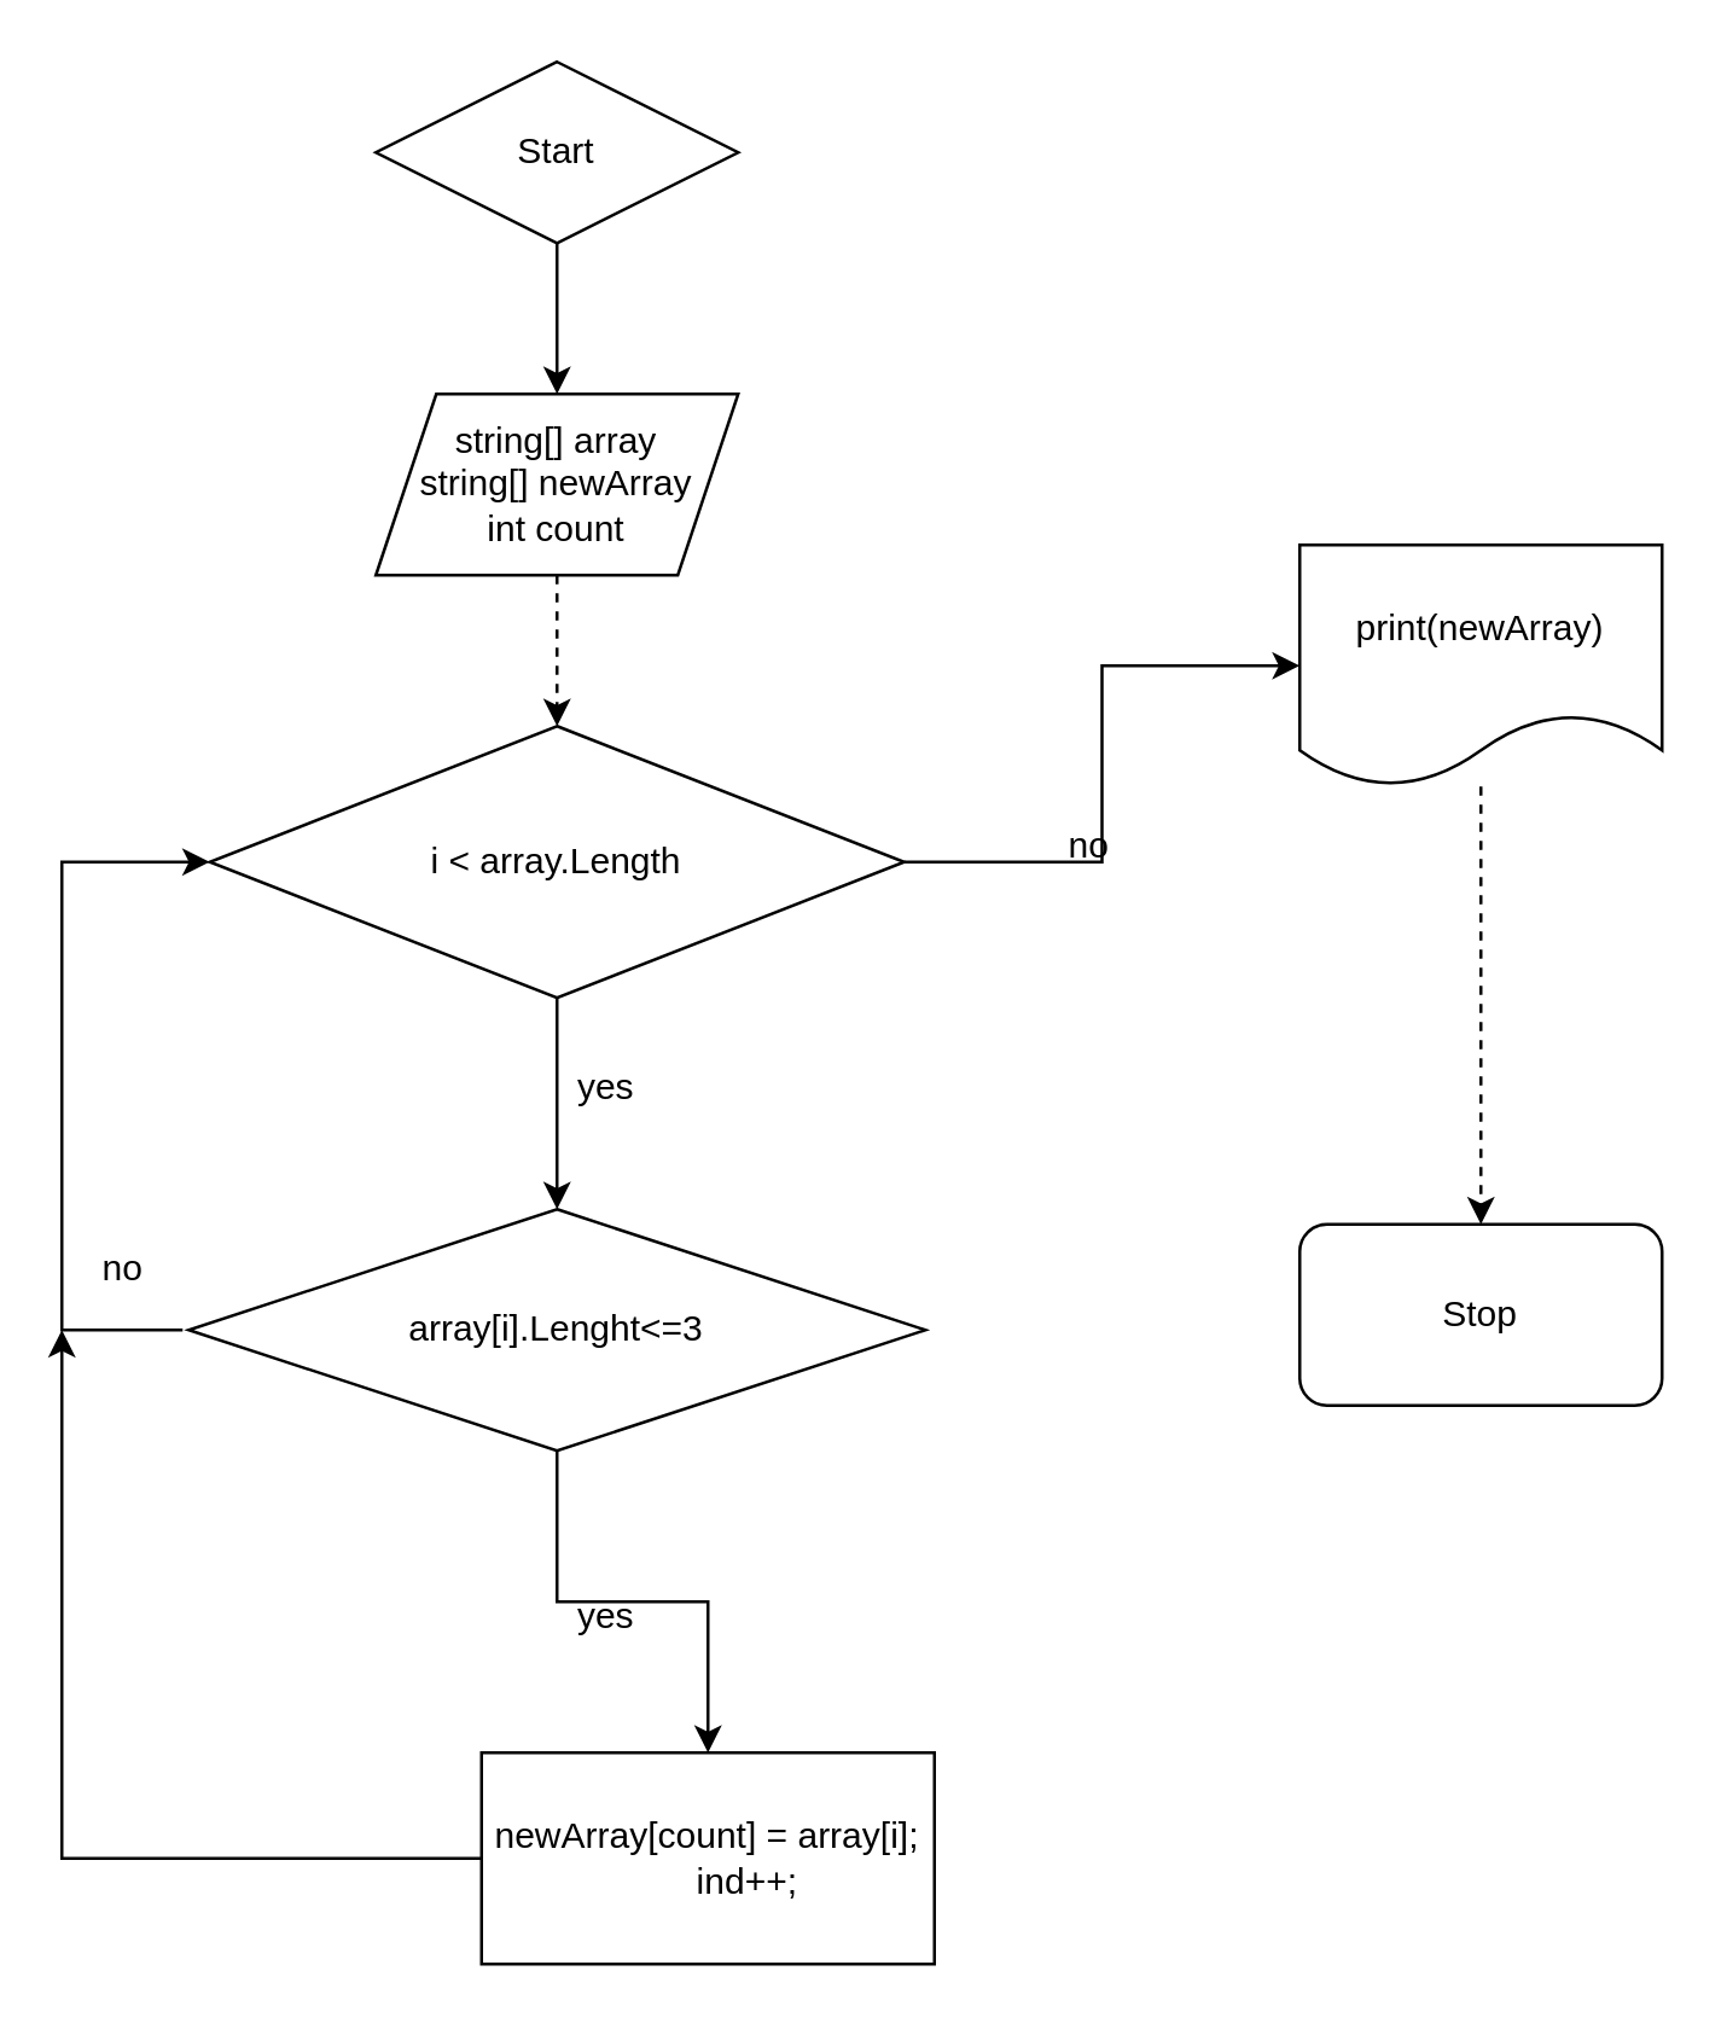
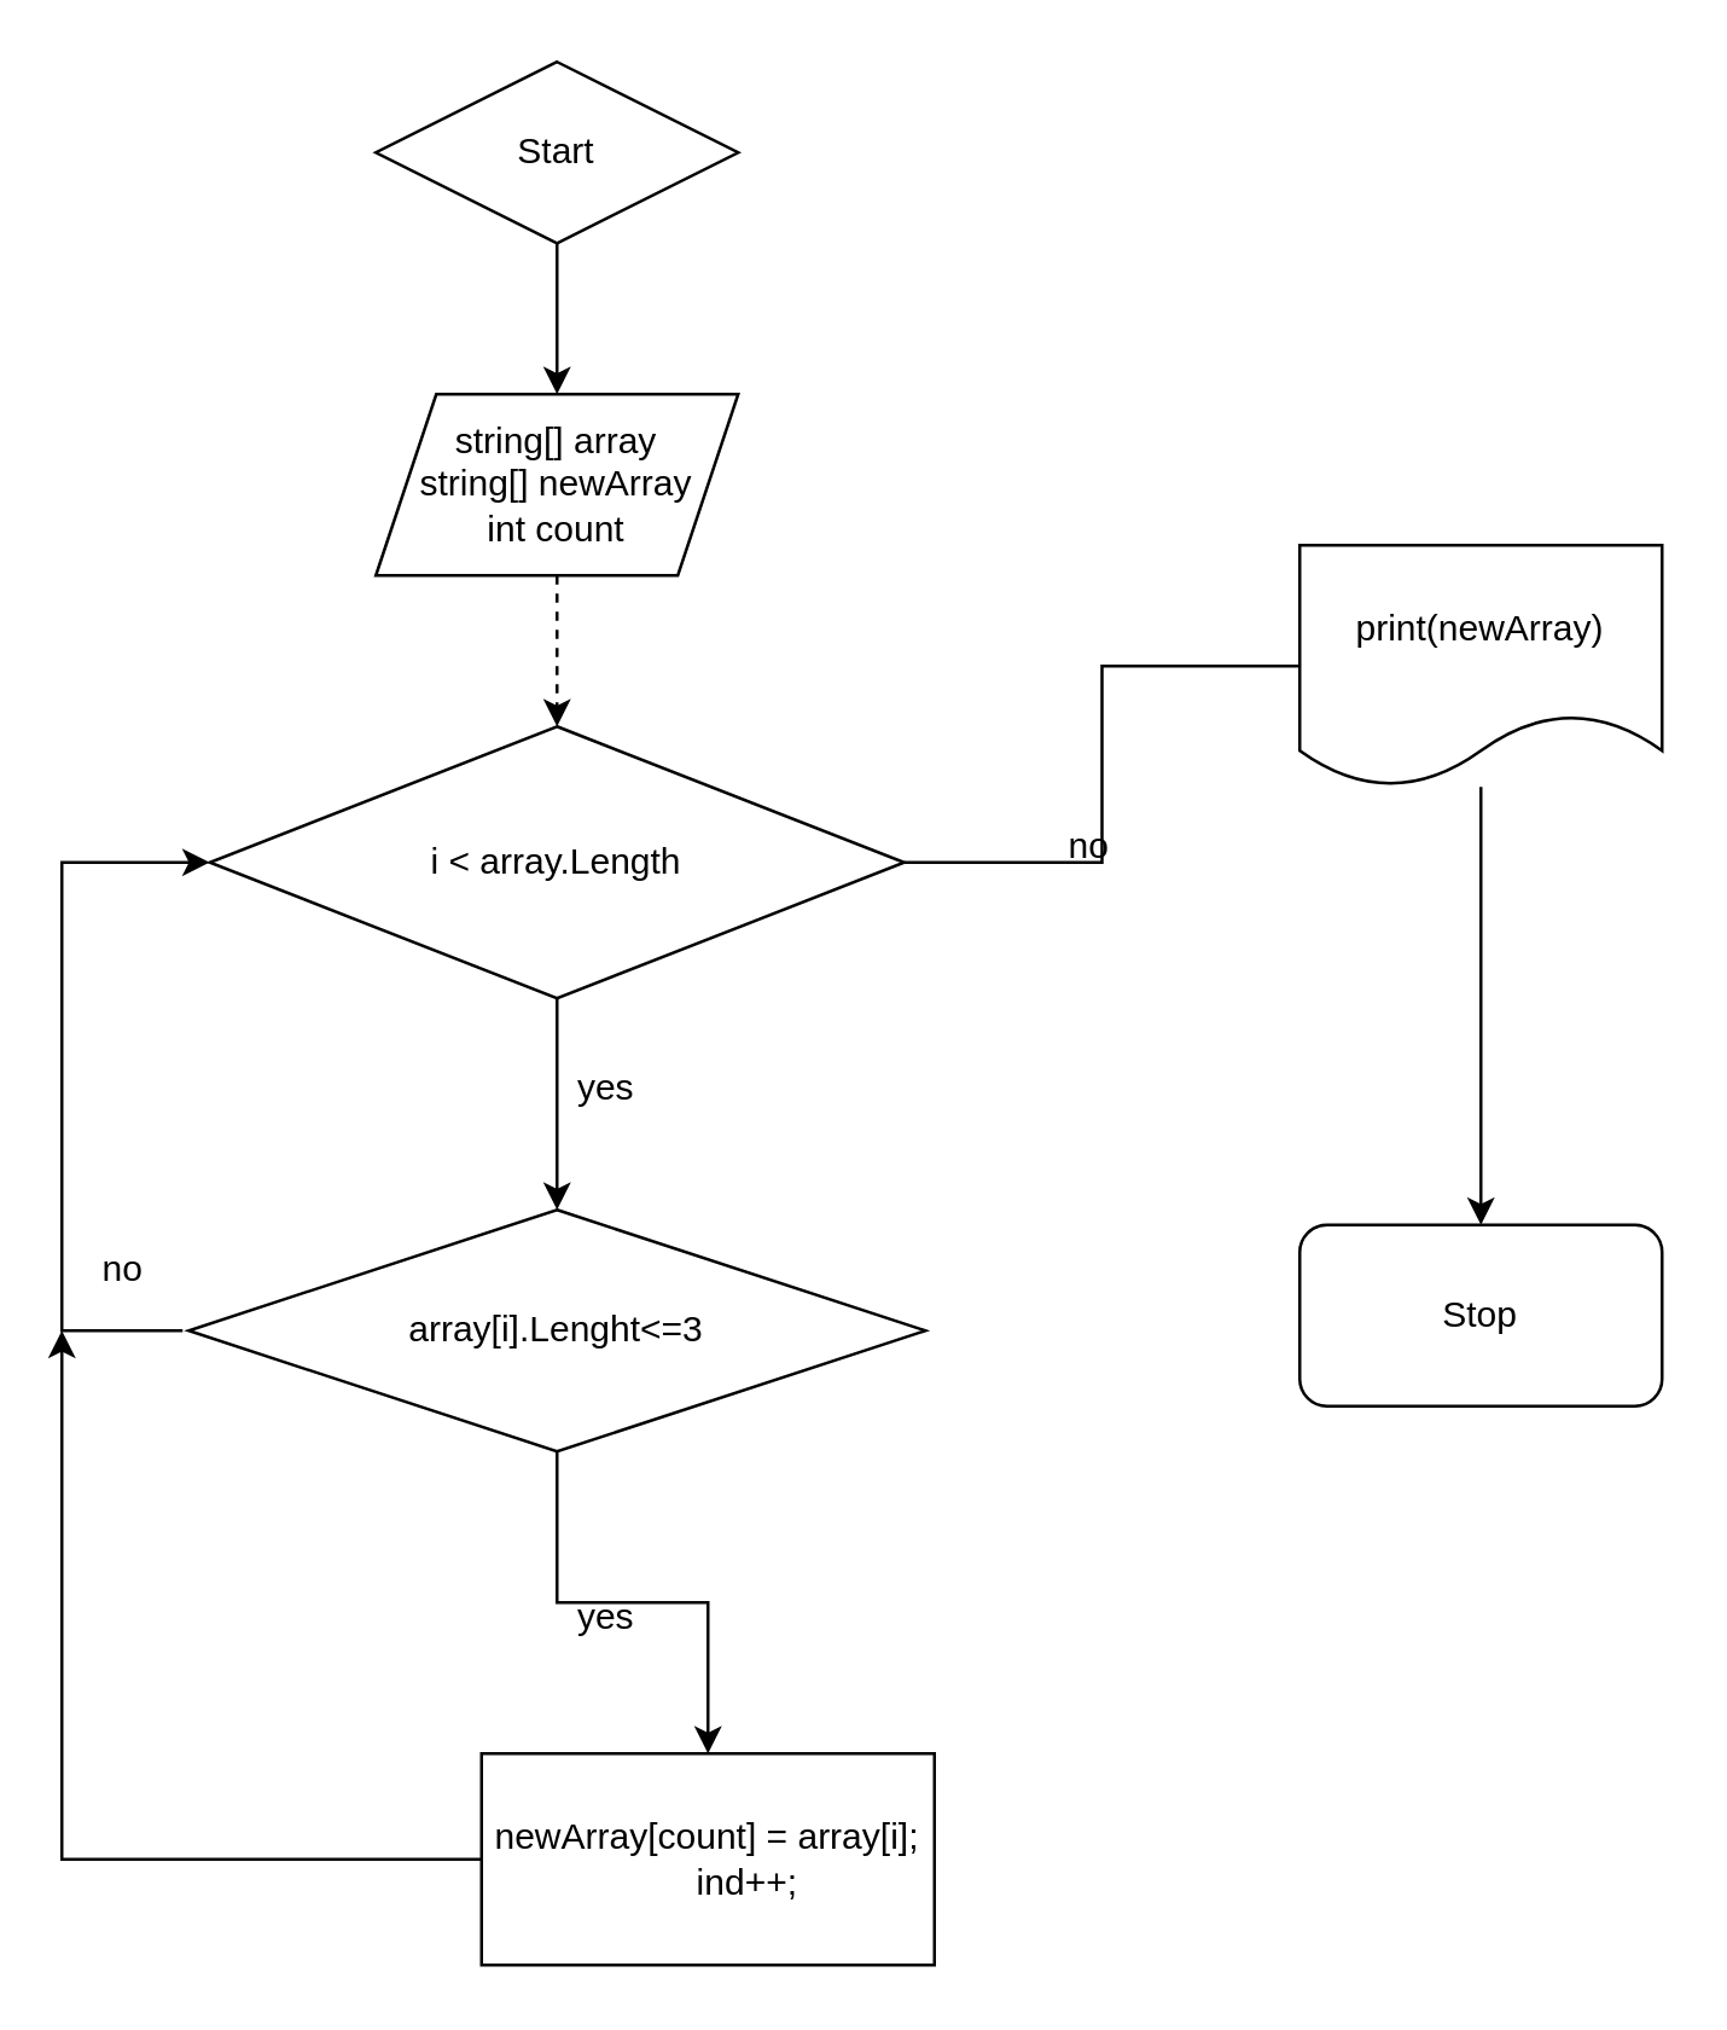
  <mxCell id="0" />
  <mxCell id="1" parent="0" />
  <mxCell id="2" value="" style="edgeStyle=orthogonalEdgeStyle;rounded=0;orthogonalLoop=1;jettySize=auto;html=1;dashed=1;" edge="1" parent="1" source="3" target="8"><mxGeometry relative="1" as="geometry" /></mxCell>
  <mxCell id="3" value="string[] array&lt;br&gt;string[] newArray&lt;br&gt;int count" style="shape=parallelogram;perimeter=parallelogramPerimeter;whiteSpace=wrap;html=1;fixedSize=1;" vertex="1" parent="1"><mxGeometry x="124" y="130" width="120" height="60" as="geometry" /></mxCell>
  <mxCell id="4" value="" style="edgeStyle=orthogonalEdgeStyle;rounded=0;orthogonalLoop=1;jettySize=auto;html=1;" edge="1" parent="1" source="5" target="3"><mxGeometry relative="1" as="geometry" /></mxCell>
  <mxCell id="5" value="Start" style="rhombus;whiteSpace=wrap;html=1;" vertex="1" parent="1"><mxGeometry x="124" y="20" width="120" height="60" as="geometry" /></mxCell>
  <mxCell id="6" value="" style="edgeStyle=orthogonalEdgeStyle;rounded=0;orthogonalLoop=1;jettySize=auto;html=1;" edge="1" parent="1" source="8" target="10"><mxGeometry relative="1" as="geometry" /></mxCell>
- <mxCell id="7" value="" style="edgeStyle=orthogonalEdgeStyle;rounded=0;orthogonalLoop=1;jettySize=auto;html=1;" edge="1" parent="1" source="8" target="12"><mxGeometry relative="1" as="geometry" /></mxCell>
+ <mxCell id="7" value="" style="edgeStyle=orthogonalEdgeStyle;rounded=0;orthogonalLoop=1;jettySize=auto;html=1;endArrow=none;" edge="1" parent="1" source="8" target="12"><mxGeometry relative="1" as="geometry" /></mxCell>
  <mxCell id="8" value="i &amp;lt; array.Length" style="rhombus;whiteSpace=wrap;html=1;" vertex="1" parent="1"><mxGeometry x="69" y="240" width="230" height="90" as="geometry" /></mxCell>
  <mxCell id="9" value="" style="edgeStyle=orthogonalEdgeStyle;rounded=0;orthogonalLoop=1;jettySize=auto;html=1;" edge="1" parent="1" source="10" target="13"><mxGeometry relative="1" as="geometry" /></mxCell>
  <mxCell id="10" value="array[i].Lenght&amp;lt;=3" style="rhombus;whiteSpace=wrap;html=1;" vertex="1" parent="1"><mxGeometry x="62" y="400" width="244" height="80" as="geometry" /></mxCell>
- <mxCell id="11" value="" style="edgeStyle=orthogonalEdgeStyle;rounded=0;orthogonalLoop=1;jettySize=auto;html=1;dashed=1;" edge="1" parent="1" source="12" target="20"><mxGeometry relative="1" as="geometry" /></mxCell>
+ <mxCell id="11" value="" style="edgeStyle=orthogonalEdgeStyle;rounded=0;orthogonalLoop=1;jettySize=auto;html=1;" edge="1" parent="1" source="12" target="20"><mxGeometry relative="1" as="geometry" /></mxCell>
  <mxCell id="12" value="print(newArray)" style="shape=document;whiteSpace=wrap;html=1;boundedLbl=1;" vertex="1" parent="1"><mxGeometry x="430" y="180" width="120" height="80" as="geometry" /></mxCell>
  <mxCell id="13" value="&lt;div&gt;newArray[count] = array[i];&lt;/div&gt;&lt;div&gt;&amp;nbsp; &amp;nbsp; &amp;nbsp; &amp;nbsp; ind++;&lt;/div&gt;" style="whiteSpace=wrap;html=1;" vertex="1" parent="1"><mxGeometry x="159" y="580" width="150" height="70" as="geometry" /></mxCell>
  <mxCell id="14" value="yes" style="text;html=1;align=center;verticalAlign=middle;resizable=0;points=[];autosize=1;strokeColor=none;fillColor=none;" vertex="1" parent="1"><mxGeometry x="180" y="345" width="40" height="30" as="geometry" /></mxCell>
  <mxCell id="15" value="no" style="text;html=1;align=center;verticalAlign=middle;resizable=0;points=[];autosize=1;strokeColor=none;fillColor=none;" vertex="1" parent="1"><mxGeometry x="340" y="265" width="40" height="30" as="geometry" /></mxCell>
  <mxCell id="16" value="yes" style="text;html=1;align=center;verticalAlign=middle;resizable=0;points=[];autosize=1;strokeColor=none;fillColor=none;" vertex="1" parent="1"><mxGeometry x="180" y="520" width="40" height="30" as="geometry" /></mxCell>
  <mxCell id="17" value="" style="endArrow=classic;html=1;rounded=0;entryX=0;entryY=0.5;entryDx=0;entryDy=0;" edge="1" parent="1" target="8"><mxGeometry width="50" height="50" relative="1" as="geometry"><mxPoint x="60" y="440" as="sourcePoint" /><mxPoint x="-20" y="290" as="targetPoint" /><Array as="points"><mxPoint x="20" y="440" /><mxPoint x="20" y="285" /></Array></mxGeometry></mxCell>
  <mxCell id="18" value="no" style="text;html=1;align=center;verticalAlign=middle;resizable=0;points=[];autosize=1;strokeColor=none;fillColor=none;" vertex="1" parent="1"><mxGeometry x="20" y="405" width="40" height="30" as="geometry" /></mxCell>
  <mxCell id="19" value="" style="endArrow=classic;html=1;rounded=0;exitX=0;exitY=0.5;exitDx=0;exitDy=0;" edge="1" parent="1" source="13"><mxGeometry width="50" height="50" relative="1" as="geometry"><mxPoint x="-30" y="490" as="sourcePoint" /><mxPoint x="20" y="440" as="targetPoint" /><Array as="points"><mxPoint x="20" y="615" /></Array></mxGeometry></mxCell>
  <mxCell id="20" value="Stop" style="rounded=1;whiteSpace=wrap;html=1;" vertex="1" parent="1"><mxGeometry x="430" y="405" width="120" height="60" as="geometry" /></mxCell>
